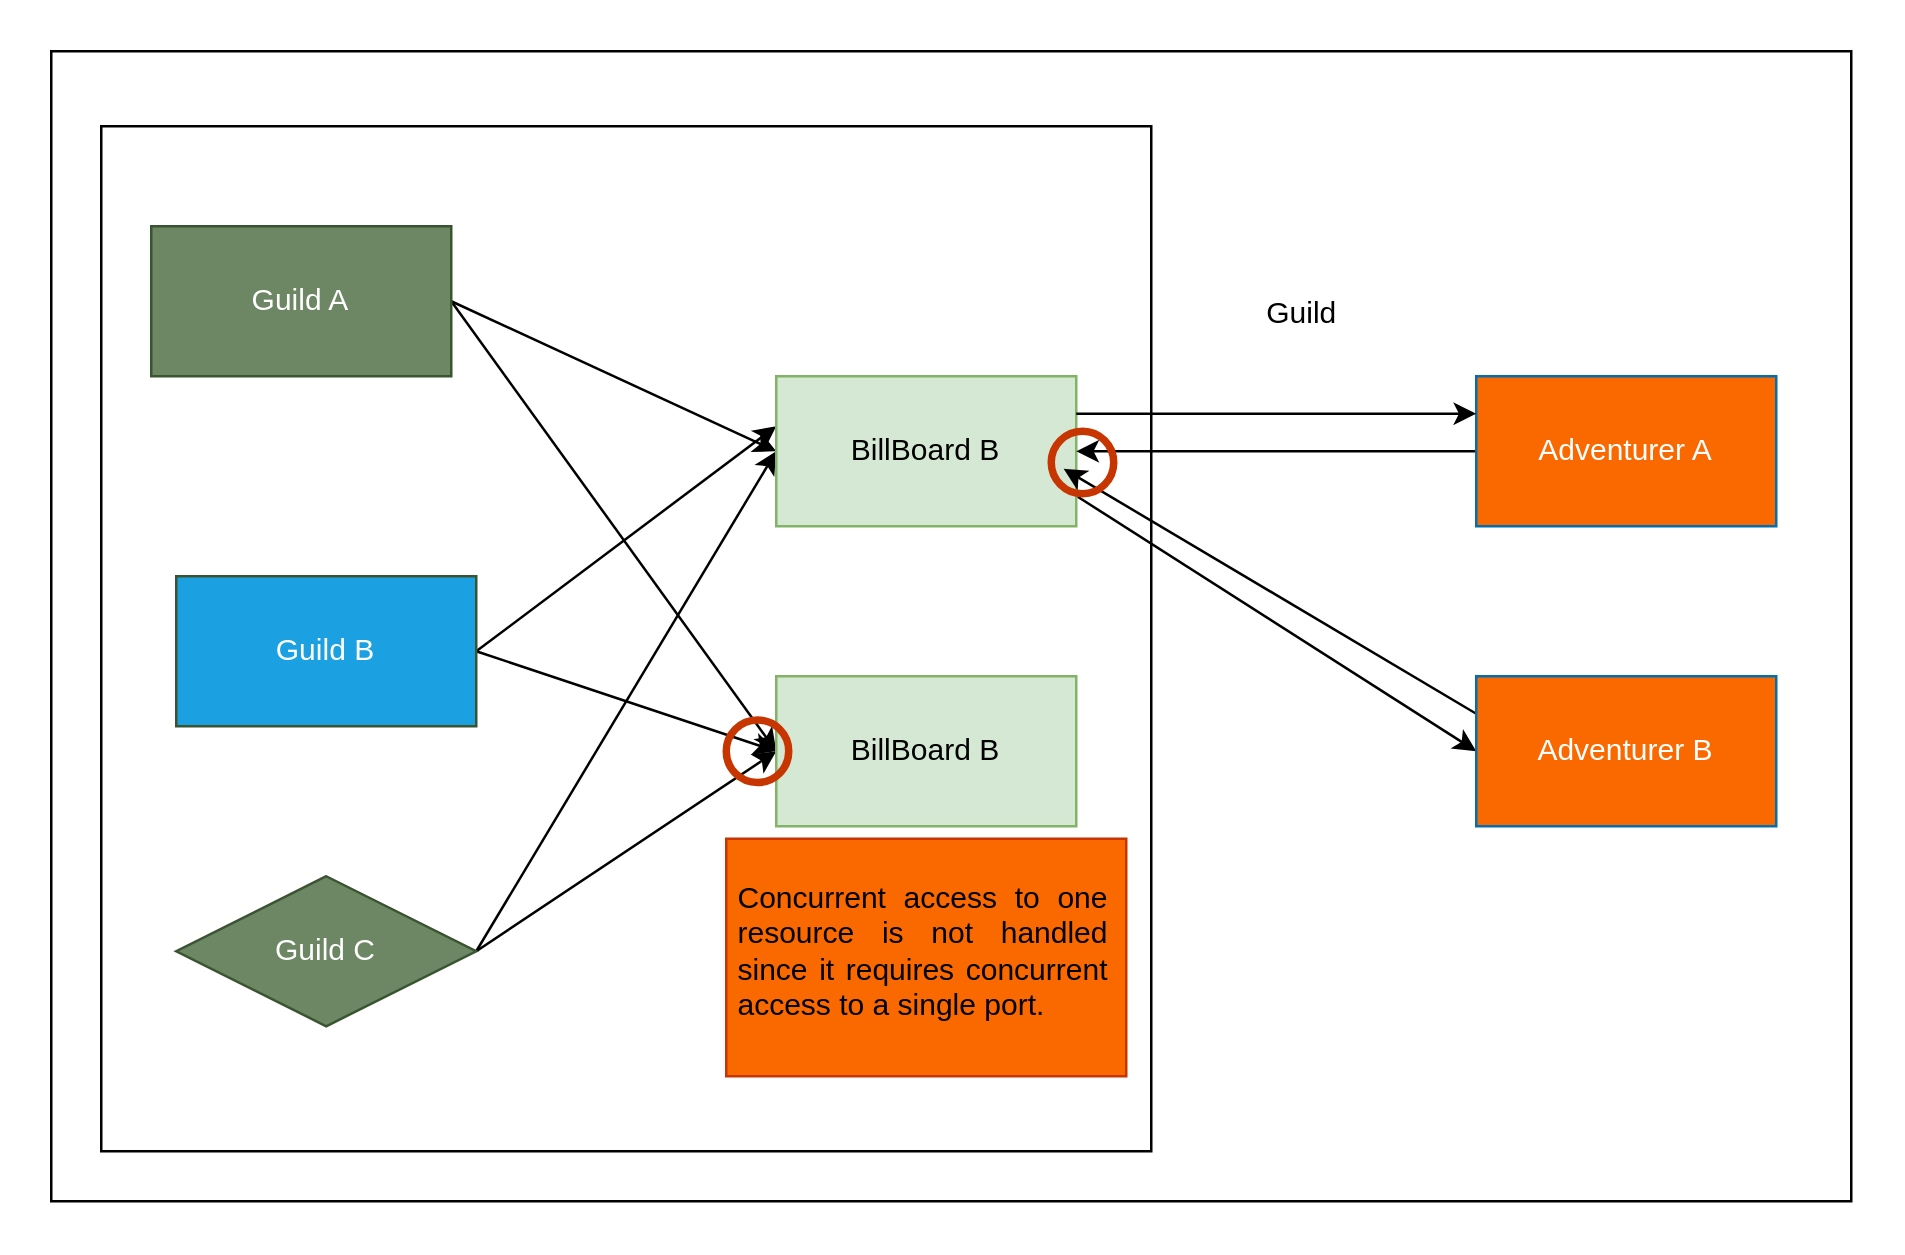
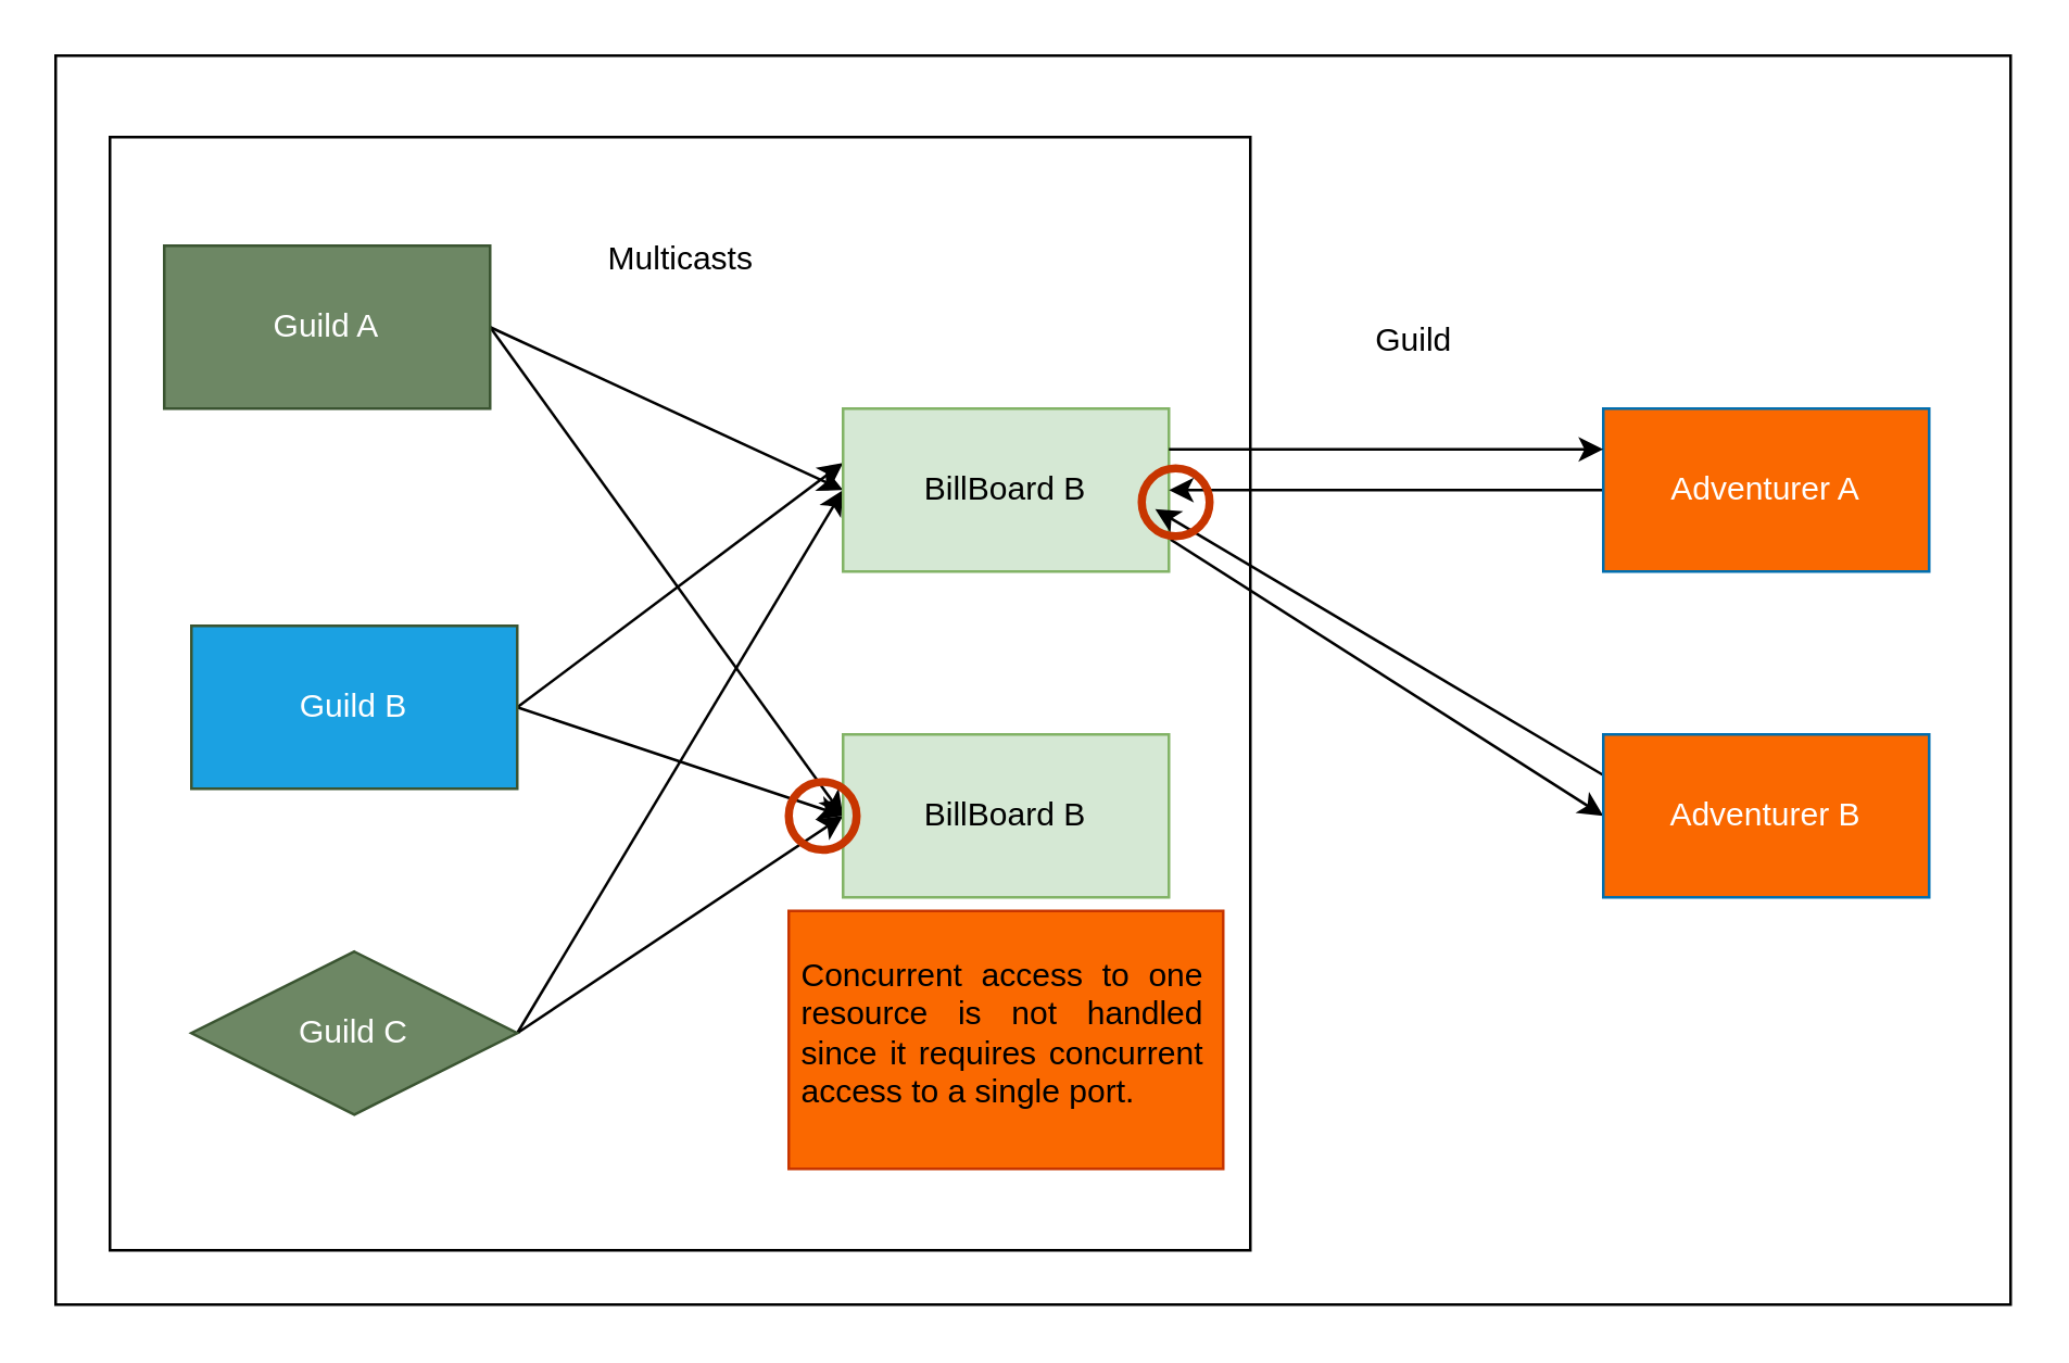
  <mxCell id="0" />
  <mxCell id="1" parent="0" />
  <mxCell id="2" value="" style="rounded=0;whiteSpace=wrap;html=1;" vertex="1" parent="1"><mxGeometry x="20" y="20" width="720" height="460" as="geometry" /></mxCell>
  <mxCell id="3" value="" style="rounded=0;whiteSpace=wrap;html=1;" vertex="1" parent="1"><mxGeometry x="40" y="50" width="420" height="410" as="geometry" /></mxCell>
  <mxCell id="4" style="rounded=0;orthogonalLoop=1;jettySize=auto;html=1;exitX=1;exitY=0.5;exitDx=0;exitDy=0;entryX=0;entryY=0.5;entryDx=0;entryDy=0;" edge="1" parent="1" source="6" target="14"><mxGeometry relative="1" as="geometry" /></mxCell>
  <mxCell id="5" style="rounded=0;orthogonalLoop=1;jettySize=auto;html=1;exitX=1;exitY=0.5;exitDx=0;exitDy=0;entryX=0;entryY=0.5;entryDx=0;entryDy=0;" edge="1" parent="1" source="6" target="15"><mxGeometry relative="1" as="geometry" /></mxCell>
  <mxCell id="6" value="&lt;div&gt;Guild A&lt;/div&gt;" style="rounded=0;whiteSpace=wrap;html=1;fillColor=#6d8764;fontColor=#ffffff;strokeColor=#3A5431;" vertex="1" parent="1"><mxGeometry x="60" y="90" width="120" height="60" as="geometry" /></mxCell>
  <mxCell id="7" style="rounded=0;orthogonalLoop=1;jettySize=auto;html=1;exitX=1;exitY=0.5;exitDx=0;exitDy=0;" edge="1" parent="1" source="9"><mxGeometry relative="1" as="geometry"><mxPoint x="310" y="170" as="targetPoint" /></mxGeometry></mxCell>
  <mxCell id="8" style="rounded=0;orthogonalLoop=1;jettySize=auto;html=1;exitX=1;exitY=0.5;exitDx=0;exitDy=0;entryX=0;entryY=0.5;entryDx=0;entryDy=0;" edge="1" parent="1" source="9" target="15"><mxGeometry relative="1" as="geometry" /></mxCell>
  <mxCell id="9" value="&lt;div&gt;Guild B&lt;/div&gt;" style="rounded=0;whiteSpace=wrap;html=1;fillColor=#1ba1e2;fontColor=#ffffff;strokeColor=#3A5431;" vertex="1" parent="1"><mxGeometry x="70" y="230" width="120" height="60" as="geometry" /></mxCell>
  <mxCell id="10" style="rounded=0;orthogonalLoop=1;jettySize=auto;html=1;exitX=1;exitY=0.5;exitDx=0;exitDy=0;entryX=0;entryY=0.5;entryDx=0;entryDy=0;" edge="1" parent="1" source="12" target="15"><mxGeometry relative="1" as="geometry"><mxPoint x="290" y="320" as="targetPoint" /></mxGeometry></mxCell>
  <mxCell id="11" style="rounded=0;orthogonalLoop=1;jettySize=auto;html=1;exitX=1;exitY=0.5;exitDx=0;exitDy=0;entryX=0;entryY=0.5;entryDx=0;entryDy=0;" edge="1" parent="1" source="12" target="14"><mxGeometry relative="1" as="geometry" /></mxCell>
  <mxCell id="12" value="&lt;div&gt;Guild C&lt;br&gt;&lt;/div&gt;" style="rhombus;whiteSpace=wrap;html=1;fillColor=#6d8764;fontColor=#ffffff;strokeColor=#3A5431;" vertex="1" parent="1"><mxGeometry x="70" y="350" width="120" height="60" as="geometry" /></mxCell>
  <mxCell id="13" style="rounded=0;orthogonalLoop=1;jettySize=auto;html=1;exitX=0.95;exitY=0.733;exitDx=0;exitDy=0;strokeColor=default;entryX=0;entryY=0.5;entryDx=0;entryDy=0;exitPerimeter=0;" edge="1" parent="1" source="14" target="19"><mxGeometry relative="1" as="geometry"><mxPoint x="600" y="295" as="sourcePoint" /><mxPoint x="560" y="260" as="targetPoint" /></mxGeometry></mxCell>
  <mxCell id="14" value="BillBoard B" style="rounded=0;whiteSpace=wrap;html=1;fillColor=#d5e8d4;strokeColor=#82b366;" vertex="1" parent="1"><mxGeometry x="310" y="150" width="120" height="60" as="geometry" /></mxCell>
  <mxCell id="15" value="BillBoard B" style="rounded=0;whiteSpace=wrap;html=1;fillColor=#d5e8d4;strokeColor=#82b366;" vertex="1" parent="1"><mxGeometry x="310" y="270" width="120" height="60" as="geometry" /></mxCell>
  <mxCell id="16" style="rounded=0;orthogonalLoop=1;jettySize=auto;html=1;exitX=0;exitY=0.5;exitDx=0;exitDy=0;entryX=1;entryY=0.5;entryDx=0;entryDy=0;" edge="1" parent="1" source="17" target="14"><mxGeometry relative="1" as="geometry" /></mxCell>
  <mxCell id="17" value="Adventurer A" style="rounded=0;whiteSpace=wrap;html=1;fillColor=#fa6800;fontColor=#ffffff;strokeColor=#006EAF;" vertex="1" parent="1"><mxGeometry x="590" y="150" width="120" height="60" as="geometry" /></mxCell>
  <mxCell id="18" style="rounded=0;orthogonalLoop=1;jettySize=auto;html=1;exitX=0;exitY=0.25;exitDx=0;exitDy=0;entryX=0.958;entryY=0.617;entryDx=0;entryDy=0;strokeColor=default;entryPerimeter=0;" edge="1" parent="1" source="19" target="14"><mxGeometry relative="1" as="geometry" /></mxCell>
  <mxCell id="19" value="Adventurer B" style="rounded=0;whiteSpace=wrap;html=1;fillColor=#fa6800;fontColor=#ffffff;strokeColor=#006EAF;" vertex="1" parent="1"><mxGeometry x="590" y="270" width="120" height="60" as="geometry" /></mxCell>
+ <mxCell id="20" value="Multicasts" style="text;html=1;align=center;verticalAlign=middle;resizable=0;points=[];autosize=1;strokeColor=none;fillColor=none;" vertex="1" parent="1"><mxGeometry x="210" y="80" width="80" height="30" as="geometry" /></mxCell>
  <mxCell id="21" value="Guild" style="text;html=1;align=center;verticalAlign=middle;resizable=0;points=[];autosize=1;strokeColor=none;fillColor=none;" vertex="1" parent="1"><mxGeometry x="485" y="110" width="70" height="30" as="geometry" /></mxCell>
  <mxCell id="22" style="rounded=0;orthogonalLoop=1;jettySize=auto;html=1;exitX=1;exitY=0.25;exitDx=0;exitDy=0;entryX=0;entryY=0.25;entryDx=0;entryDy=0;" edge="1" parent="1" source="14" target="17"><mxGeometry relative="1" as="geometry"><mxPoint x="600" y="190" as="sourcePoint" /><mxPoint x="440" y="190" as="targetPoint" /></mxGeometry></mxCell>
  <mxCell id="23" value="" style="ellipse;whiteSpace=wrap;html=1;aspect=fixed;fillColor=none;strokeColor=#C73500;strokeWidth=3;fontColor=#000000;" vertex="1" parent="1"><mxGeometry x="290" y="287.5" width="25" height="25" as="geometry" /></mxCell>
  <mxCell id="24" value="" style="rounded=0;whiteSpace=wrap;html=1;fillColor=#fa6800;fontColor=#000000;strokeColor=#C73500;" vertex="1" parent="1"><mxGeometry x="290" y="335" width="160" height="95" as="geometry" /></mxCell>
  <mxCell id="25" value="&lt;div align=&quot;justify&quot;&gt;Concurrent access to one resource is not handled since it requires concurrent access to a single port.&lt;br&gt;&lt;/div&gt;" style="text;html=1;strokeColor=none;fillColor=none;align=center;verticalAlign=middle;whiteSpace=wrap;rounded=0;" vertex="1" parent="1"><mxGeometry x="294" y="340" width="150" height="80" as="geometry" /></mxCell>
  <mxCell id="26" value="" style="ellipse;whiteSpace=wrap;html=1;aspect=fixed;fillColor=none;strokeColor=#C73500;strokeWidth=3;fontColor=#000000;" vertex="1" parent="1"><mxGeometry x="420" y="172" width="25" height="25" as="geometry" /></mxCell>
